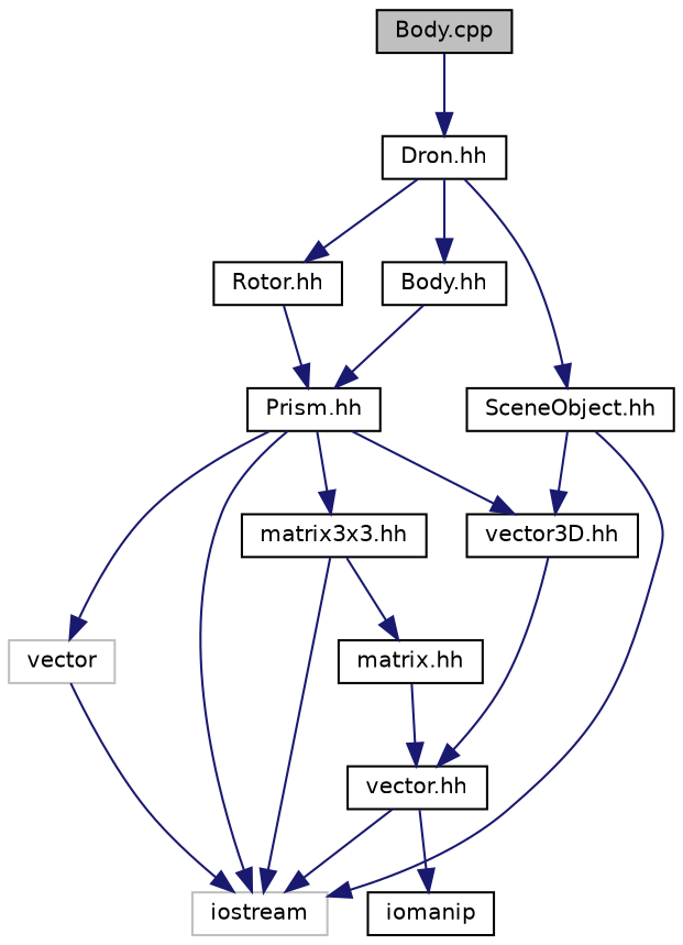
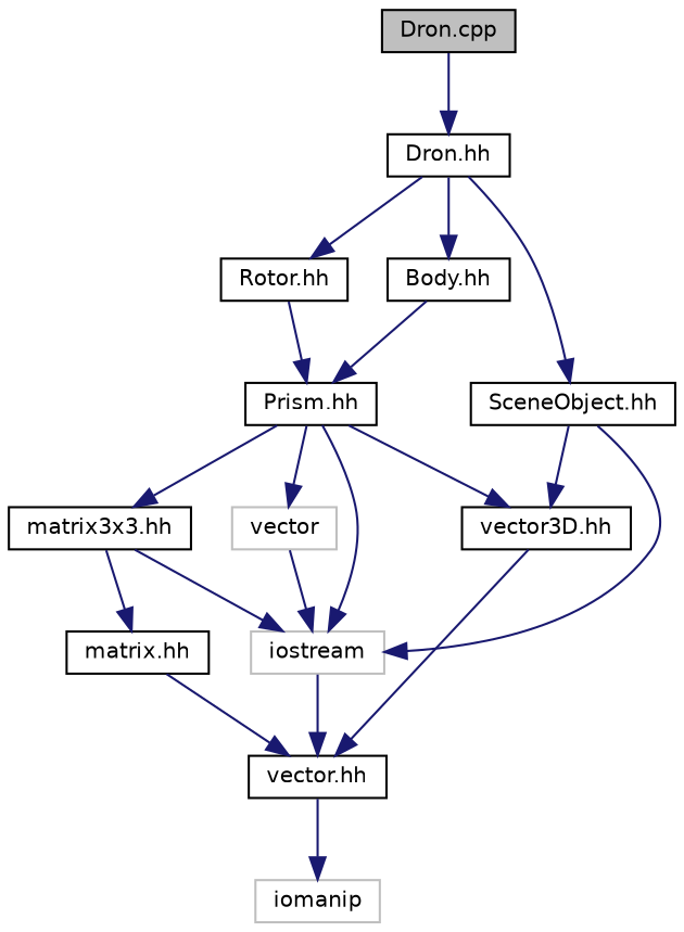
  digraph {
    node [color=black fillcolor=white fontname=Helvetica fontsize=10 shape=record style=filled]
    edge [color=midnightblue fontname=Helvetica fontsize=10 labelfontname=Helvetica labelfontsize=10 style=solid]
-   n1 [fillcolor=grey75 fontcolor=black height=0.2 label="Body.cpp" width=0.4]
+   n1 [fillcolor=grey75 fontcolor=black height=0.2 label="Dron.cpp" width=0.4]
    n2 [height=0.2 label="Dron.hh" width=0.4]
    n3 [height=0.2 label="Rotor.hh" width=0.4]
    n4 [height=0.2 label="Body.hh" width=0.4]
    n5 [height=0.2 label="SceneObject.hh" width=0.4]
    n6 [height=0.2 label="Prism.hh" width=0.4]
    n7 [color=grey75 height=0.2 label=iostream width=0.4]
    n8 [height=0.2 label="vector3D.hh" width=0.4]
    n9 [height=0.2 label="matrix3x3.hh" width=0.4]
    n10 [color=grey75 height=0.2 label=vector width=0.4]
    n11 [height=0.2 label="vector.hh" width=0.4]
    n12 [height=0.2 label="matrix.hh" width=0.4]
-   n13 [height=0.2 label=iomanip width=0.4]
+   n13 [color=grey75 height=0.2 label=iomanip width=0.4]
    n1 -> n2
    n2 -> n3
    n2 -> n4
    n2 -> n5
    n3 -> n6
    n4 -> n6
    n5 -> n7
    n5 -> n8
    n6 -> n7
    n6 -> n8
    n6 -> n9
    n6 -> n10
    n8 -> n11
    n9 -> n7
    n9 -> n12
    n10 -> n7
-   n11 -> n7
+   n7 -> n11
    n11 -> n13
    n12 -> n11
  }
